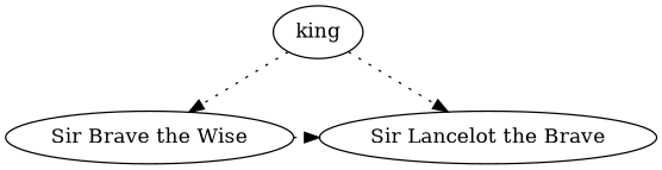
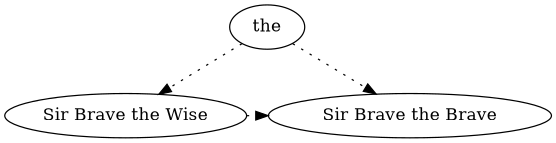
  digraph {
    edge [style=dotted]
-   n1 [label=king]
+   n1 [label=the]
    n2 [label="Sir Brave the Wise"]
-   n3 [label="Sir Lancelot the Brave"]
+   n3 [label="Sir Brave the Brave"]
    n1 -> n2
    n1 -> n3
    n2 -> n3 [constraint=false]
  }
